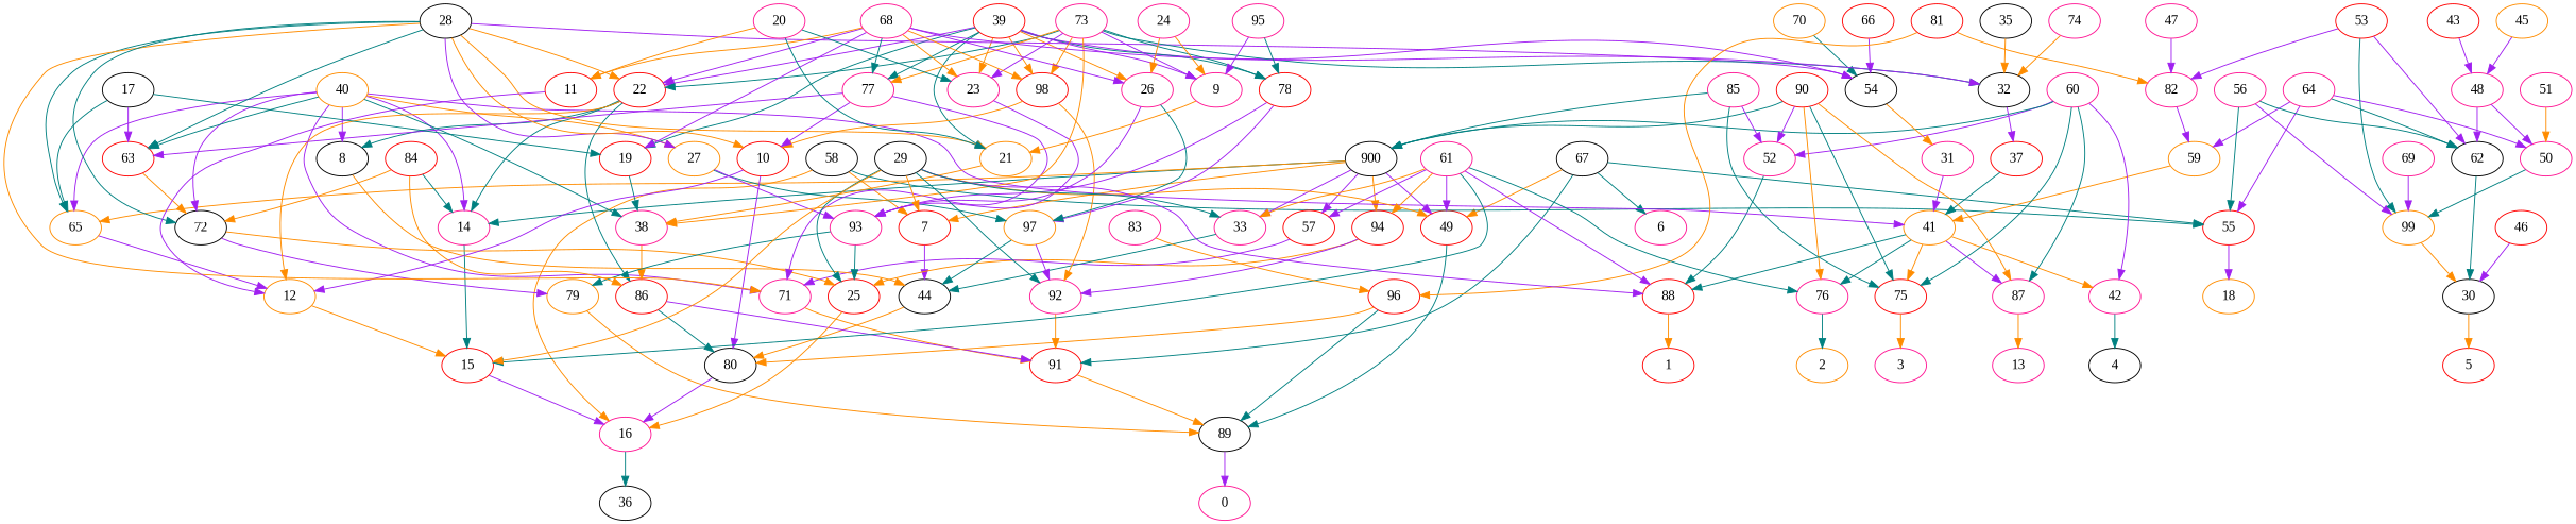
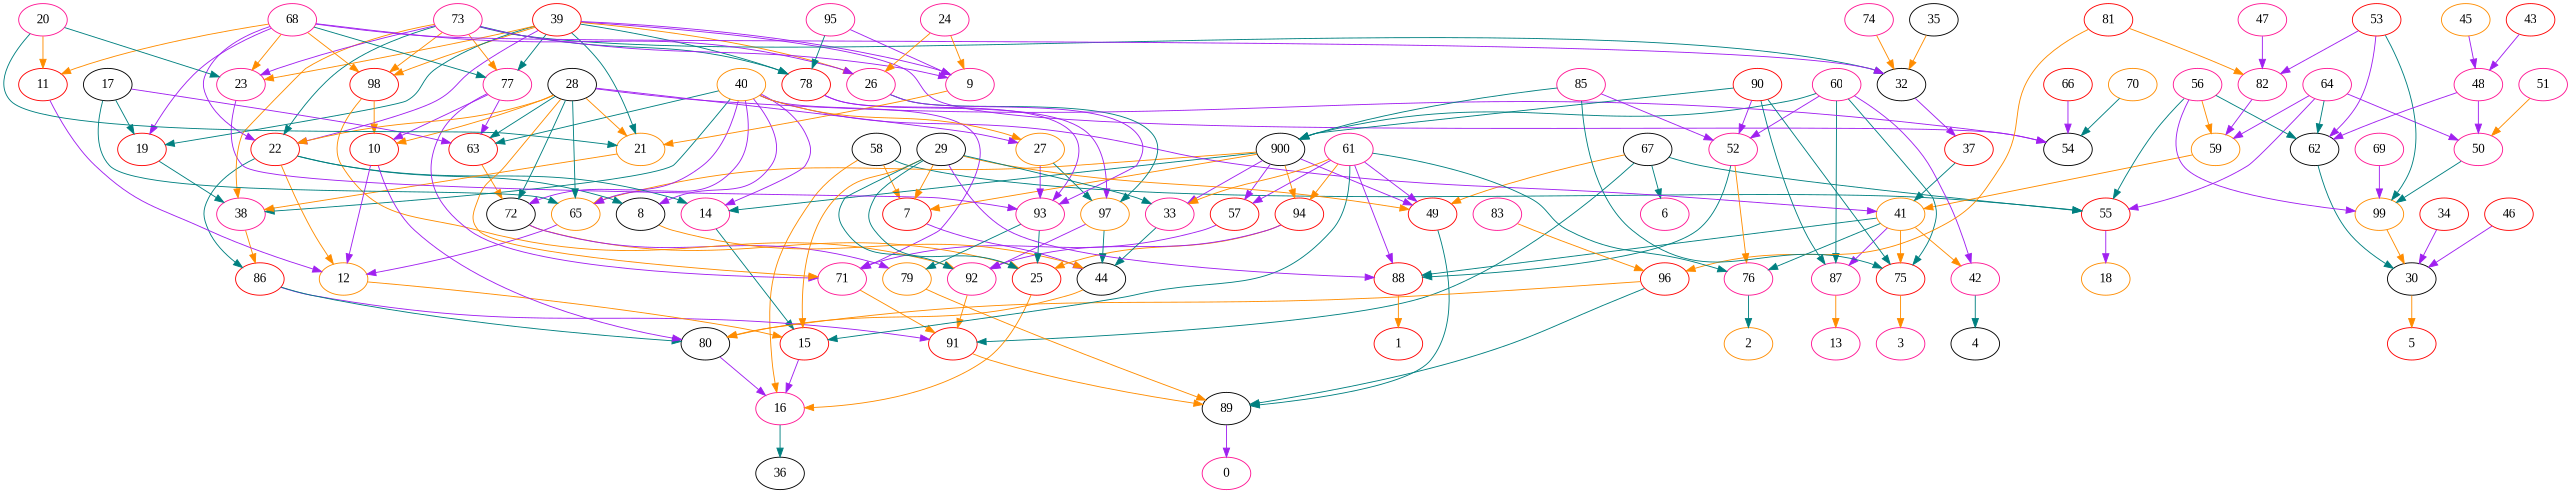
  digraph {
    fontname="Liberation Serif"
    node [color=deeppink fontname="Liberation Serif"]
    edge [color=purple fontname="Liberation Serif"]
    67 [color=black]
    55 [color=red]
    49 [color=red]
    91 [color=red]
    6
    18 [color=darkorange]
    89 [color=black]
    58 [color=black]
    16
    7 [color=red]
    36 [color=black]
    44 [color=black]
    64
    62 [color=black]
    50
    59 [color=darkorange]
    30 [color=black]
    99 [color=darkorange]
    41 [color=darkorange]
    56
    5 [color=red]
+   34 [color=red]
    46 [color=red]
    69
    53 [color=red]
    82
    51
    48
    43 [color=red]
    45 [color=darkorange]
    60
    42
    87
    75 [color=red]
    52
    n36 [color=black label=900]
    4 [color=black]
    13
    3
    76
    88 [color=red]
    14
    65 [color=darkorange]
    94 [color=red]
    57 [color=red]
    33
    2 [color=darkorange]
    1 [color=red]
    40 [color=darkorange]
    71
    27 [color=darkorange]
    38
    72 [color=black]
    63 [color=red]
    8 [color=black]
    97 [color=darkorange]
    93
    86 [color=red]
    25 [color=red]
    79 [color=darkorange]
    15 [color=red]
    12 [color=darkorange]
    37 [color=red]
-   31
    54 [color=black]
    32 [color=black]
    39 [color=red]
    98 [color=red]
    78 [color=red]
    26
    22 [color=red]
    21 [color=darkorange]
    19 [color=red]
    77
    23
    9
    10 [color=red]
    92
    66 [color=red]
    28 [color=black]
    80 [color=black]
    70 [color=darkorange]
    73
    35 [color=black]
    68
    11 [color=red]
    74
    81 [color=red]
    96 [color=red]
    47
    90 [color=red]
    85
    61
    29 [color=black]
    0
    95
    24
-   84 [color=red]
    17 [color=black]
    20
    83
    67 -> 55 [color=teal]
    67 -> 49 [color=darkorange]
    67 -> 91 [color=teal]
    67 -> 6 [color=teal]
    55 -> 18
    49 -> 89 [color=teal]
    91 -> 89 [color=darkorange]
    89 -> 0
    58 -> 55 [color=teal]
    58 -> 16 [color=darkorange]
    58 -> 7 [color=darkorange]
    16 -> 36 [color=teal]
    7 -> 44
    44 -> 80 [color=darkorange]
    64 -> 55
    64 -> 62 [color=teal]
    64 -> 50
    64 -> 59
    62 -> 30 [color=teal]
    50 -> 99 [color=teal]
    59 -> 41 [color=darkorange]
    30 -> 5 [color=darkorange]
    99 -> 30 [color=darkorange]
    41 -> 42 [color=darkorange]
    41 -> 87
    41 -> 75 [color=darkorange]
    41 -> 76 [color=teal]
    41 -> 88 [color=teal]
    56 -> 55 [color=teal]
    56 -> 62 [color=teal]
+   56 -> 59 [color=darkorange]
    56 -> 99
+   34 -> 30
    46 -> 30
    69 -> 99
    53 -> 62
    53 -> 99 [color=teal]
    53 -> 82
    82 -> 59
    51 -> 50 [color=darkorange]
    48 -> 62
    48 -> 50
    43 -> 48
    45 -> 48
    60 -> 42
    60 -> 87 [color=teal]
    60 -> 75 [color=teal]
    60 -> 52
    60 -> n36 [color=teal]
    42 -> 4 [color=teal]
    87 -> 13 [color=darkorange]
    75 -> 3 [color=darkorange]
-   90 -> 76 [color=darkorange]
+   52 -> 76 [color=darkorange]
    52 -> 88 [color=teal]
    n36 -> 49
    n36 -> 7 [color=darkorange]
    n36 -> 14 [color=teal]
    n36 -> 65 [color=darkorange]
    n36 -> 94 [color=darkorange]
    n36 -> 57
    n36 -> 33
    76 -> 2 [color=teal]
    88 -> 1 [color=darkorange]
    14 -> 15 [color=teal]
    65 -> 12
    94 -> 25 [color=darkorange]
    94 -> 92
    57 -> 71
    33 -> 44 [color=teal]
    40 -> 41
    40 -> 14
    40 -> 65
    40 -> 71
    40 -> 27 [color=darkorange]
    40 -> 38 [color=teal]
    40 -> 72
    40 -> 63 [color=teal]
    40 -> 8
    71 -> 91 [color=darkorange]
    27 -> 97 [color=teal]
    27 -> 93
    38 -> 86 [color=darkorange]
    72 -> 25 [color=darkorange]
    72 -> 79
    63 -> 72 [color=darkorange]
    8 -> 44 [color=darkorange]
    97 -> 44 [color=teal]
    97 -> 92
    93 -> 25 [color=teal]
    93 -> 79 [color=teal]
    86 -> 91
    86 -> 80 [color=teal]
    25 -> 16 [color=darkorange]
    79 -> 89 [color=darkorange]
    15 -> 16
    12 -> 15 [color=darkorange]
    37 -> 41 [color=teal]
-   31 -> 41
-   54 -> 31 [color=darkorange]
    32 -> 37
    39 -> 54
    39 -> 98 [color=darkorange]
    39 -> 78 [color=teal]
    39 -> 26 [color=darkorange]
    39 -> 22
    39 -> 21 [color=teal]
    39 -> 19 [color=teal]
    39 -> 77 [color=teal]
    39 -> 23 [color=darkorange]
    39 -> 9
    98 -> 10 [color=darkorange]
    98 -> 92 [color=darkorange]
    78 -> 97
    78 -> 93
    26 -> 97 [color=teal]
    26 -> 93
    22 -> 14 [color=teal]
    22 -> 8 [color=teal]
    22 -> 86 [color=teal]
    22 -> 12 [color=darkorange]
    21 -> 38 [color=darkorange]
    19 -> 38 [color=teal]
    77 -> 71
    77 -> 63
    77 -> 10
    23 -> 93
    9 -> 21 [color=darkorange]
    10 -> 12
    10 -> 80
    92 -> 91 [color=darkorange]
    66 -> 54
    28 -> 65 [color=teal]
    28 -> 71 [color=darkorange]
    28 -> 27
    28 -> 72 [color=teal]
    28 -> 63 [color=teal]
    28 -> 54
    28 -> 22 [color=darkorange]
    28 -> 21 [color=darkorange]
    28 -> 10 [color=darkorange]
    80 -> 16
    70 -> 54 [color=teal]
    73 -> 38 [color=darkorange]
    73 -> 32 [color=teal]
    73 -> 98 [color=darkorange]
    73 -> 78 [color=teal]
    73 -> 22 [color=teal]
    73 -> 77 [color=darkorange]
    73 -> 23
    73 -> 9
    35 -> 32 [color=darkorange]
    68 -> 32
    68 -> 98 [color=darkorange]
    68 -> 26
    68 -> 22
    68 -> 19
    68 -> 77 [color=teal]
    68 -> 23 [color=darkorange]
    68 -> 11 [color=darkorange]
    11 -> 12
    74 -> 32 [color=darkorange]
    81 -> 82 [color=darkorange]
    81 -> 96 [color=darkorange]
    96 -> 89 [color=teal]
    96 -> 80 [color=darkorange]
    47 -> 82
-   90 -> 87 [color=darkorange]
+   90 -> 87 [color=teal]
    90 -> 75 [color=teal]
    90 -> 52
    90 -> n36 [color=teal]
    85 -> 75 [color=teal]
    85 -> 52
    85 -> n36 [color=teal]
    61 -> 49
    61 -> 76 [color=teal]
    61 -> 88
    61 -> 94 [color=darkorange]
    61 -> 57
    61 -> 33 [color=darkorange]
    61 -> 15 [color=teal]
    29 -> 49 [color=darkorange]
    29 -> 7 [color=darkorange]
    29 -> 88
    29 -> 33 [color=teal]
    29 -> 25 [color=teal]
    29 -> 15 [color=darkorange]
    29 -> 92 [color=teal]
    95 -> 78 [color=teal]
    95 -> 9
    24 -> 26 [color=darkorange]
    24 -> 9 [color=darkorange]
-   84 -> 14 [color=teal]
-   84 -> 72 [color=darkorange]
-   84 -> 86 [color=darkorange]
    17 -> 65 [color=teal]
    17 -> 63
    17 -> 19 [color=teal]
    20 -> 21 [color=teal]
    20 -> 23 [color=teal]
    20 -> 11 [color=darkorange]
    83 -> 96 [color=darkorange]
  }
